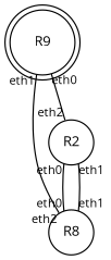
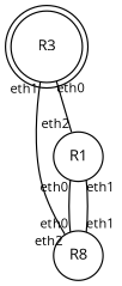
  graph {
    fontname="Open Sans"
    mindist=5
    node [fontname="Open Sans" fontsize=11 shape=circle]
    edge [arrowhead=none arrowtail=none dir=both fontname="Open Sans" fontsize=8 headlabel=eth2 labeldistance=1.0 labelfontsize=10 taillabel=eth0]
    n1 [label=R8]
-   R2
-   R3 [shape=doublecircle label=R9]
+   R2 [label=R1]
+   R3 [shape=doublecircle]
    R2 -- n1 [headlabel=eth0]
    R2 -- n1 [headlabel=eth1 taillabel=eth1]
    R3 -- n1 [taillabel=eth1]
    R3 -- R2
  }
